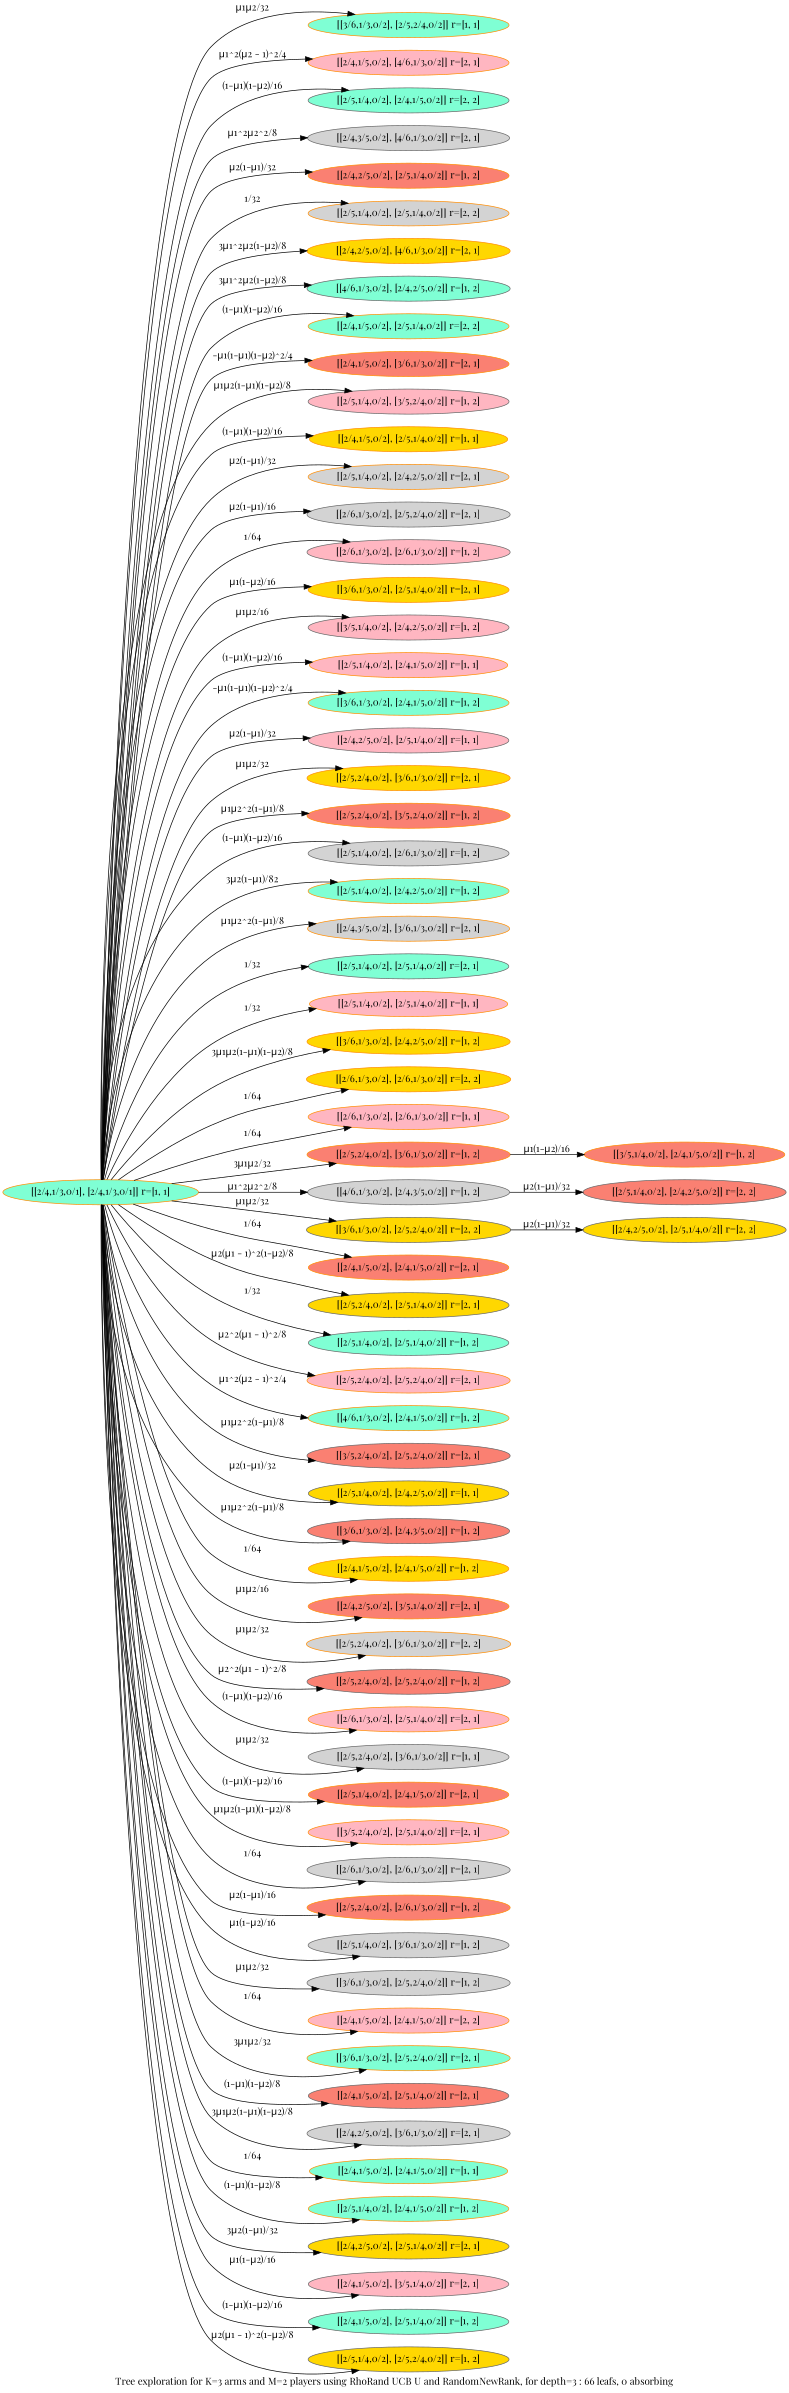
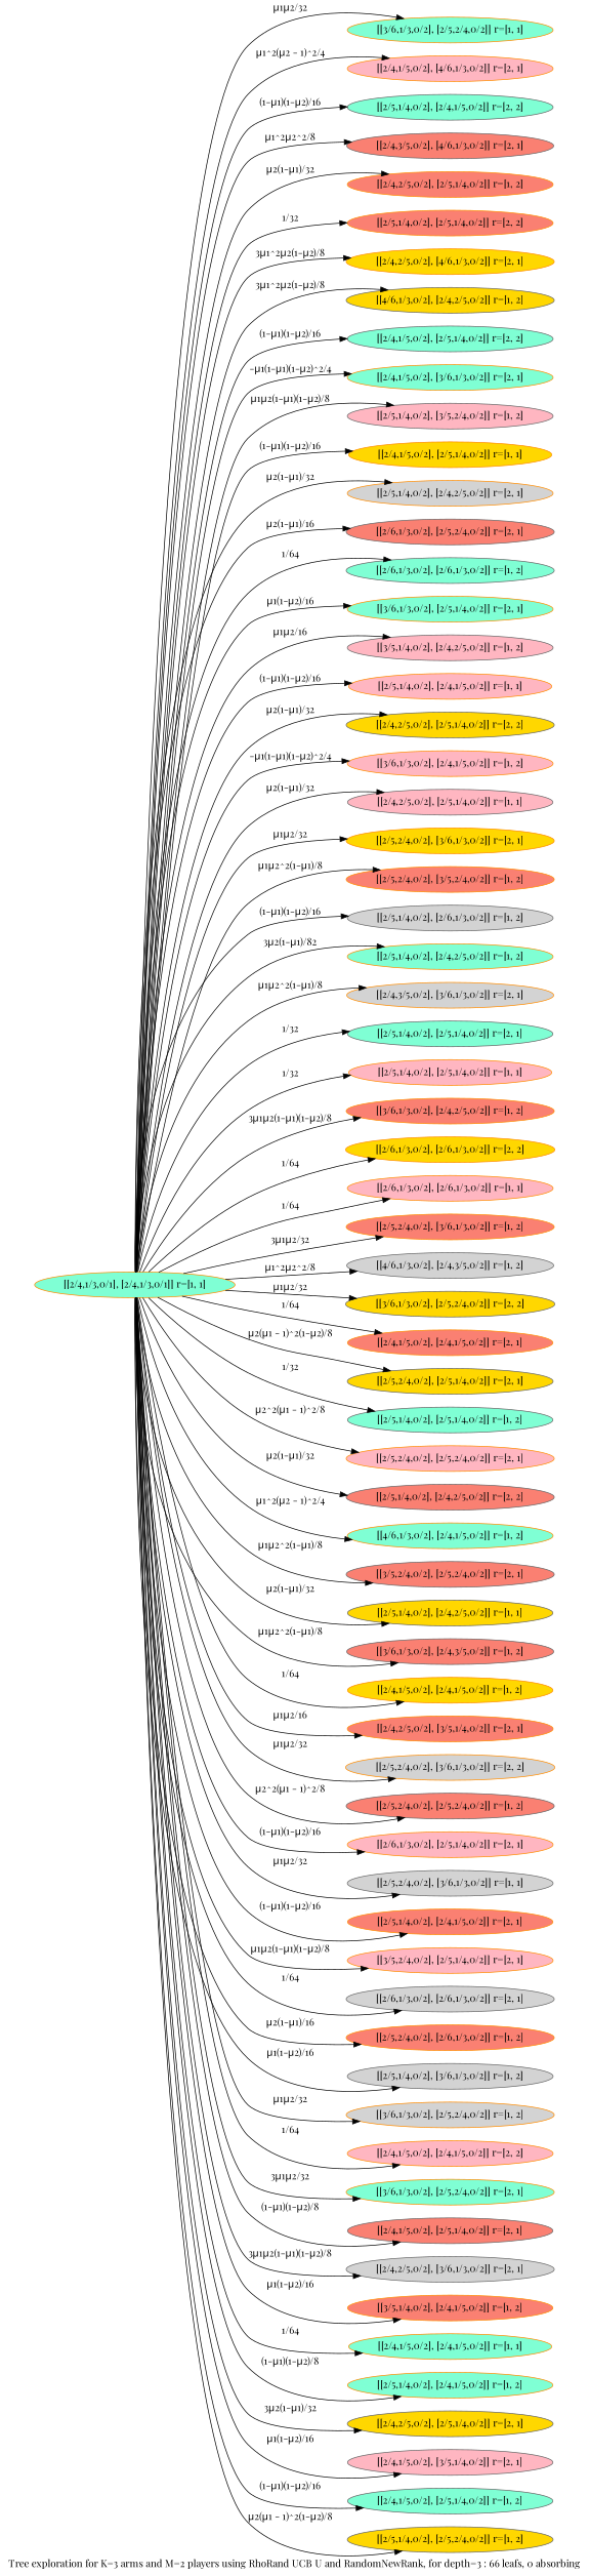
  digraph {
    fontname="Playfair Display"
    label="Tree exploration for K=3 arms and M=2 players using RhoRand UCB U and RandomNewRank, for depth=3 : 66 leafs, 0 absorbing"
    rankdir=LR
    node [color=darkorange fillcolor=aquamarine fontname="Playfair Display" style=filled]
    edge [color=black fontname="Playfair Display"]
    n1 [label="[[2/4,1/3,0/1], [2/4,1/3,0/1]] r=[1, 1]"]
    n2 [label="[[3/6,1/3,0/2], [2/5,2/4,0/2]] r=[1, 1]"]
    n3 [fillcolor=lightpink label="[[2/4,1/5,0/2], [4/6,1/3,0/2]] r=[2, 1]"]
    n4 [color=gray40 label="[[2/5,1/4,0/2], [2/4,1/5,0/2]] r=[2, 2]"]
-   n5 [color=gray40 fillcolor=lightgrey label="[[2/4,3/5,0/2], [4/6,1/3,0/2]] r=[2, 1]"]
+   n5 [color=gray40 fillcolor=salmon label="[[2/4,3/5,0/2], [4/6,1/3,0/2]] r=[2, 1]"]
    n6 [fillcolor=salmon label="[[2/4,2/5,0/2], [2/5,1/4,0/2]] r=[1, 2]"]
-   n7 [fillcolor=lightgrey label="[[2/5,1/4,0/2], [2/5,1/4,0/2]] r=[2, 2]"]
+   n7 [fillcolor=salmon label="[[2/5,1/4,0/2], [2/5,1/4,0/2]] r=[2, 2]"]
    n8 [fillcolor=gold label="[[2/4,2/5,0/2], [4/6,1/3,0/2]] r=[2, 1]"]
-   n9 [color=gray40 label="[[4/6,1/3,0/2], [2/4,2/5,0/2]] r=[1, 2]"]
-   n10 [label="[[2/4,1/5,0/2], [2/5,1/4,0/2]] r=[2, 2]"]
-   n11 [fillcolor=salmon label="[[2/4,1/5,0/2], [3/6,1/3,0/2]] r=[2, 1]"]
+   n9 [color=gray40 fillcolor=gold label="[[4/6,1/3,0/2], [2/4,2/5,0/2]] r=[1, 2]"]
+   n10 [color=gray40 label="[[2/4,1/5,0/2], [2/5,1/4,0/2]] r=[2, 2]"]
+   n11 [label="[[2/4,1/5,0/2], [3/6,1/3,0/2]] r=[2, 1]"]
    n12 [color=gray40 fillcolor=lightpink label="[[2/5,1/4,0/2], [3/5,2/4,0/2]] r=[1, 2]"]
    n13 [fillcolor=gold label="[[2/4,1/5,0/2], [2/5,1/4,0/2]] r=[1, 1]"]
    n14 [fillcolor=lightgrey label="[[2/5,1/4,0/2], [2/4,2/5,0/2]] r=[2, 1]"]
-   n15 [color=gray40 fillcolor=lightgrey label="[[2/6,1/3,0/2], [2/5,2/4,0/2]] r=[2, 1]"]
-   n16 [color=gray40 fillcolor=lightpink label="[[2/6,1/3,0/2], [2/6,1/3,0/2]] r=[1, 2]"]
-   n17 [fillcolor=gold label="[[3/6,1/3,0/2], [2/5,1/4,0/2]] r=[2, 1]"]
+   n15 [color=gray40 fillcolor=salmon label="[[2/6,1/3,0/2], [2/5,2/4,0/2]] r=[2, 1]"]
+   n16 [color=gray40 label="[[2/6,1/3,0/2], [2/6,1/3,0/2]] r=[1, 2]"]
+   n17 [label="[[3/6,1/3,0/2], [2/5,1/4,0/2]] r=[2, 1]"]
    n18 [color=gray40 fillcolor=lightpink label="[[3/5,1/4,0/2], [2/4,2/5,0/2]] r=[1, 2]"]
    n19 [fillcolor=lightpink label="[[2/5,1/4,0/2], [2/4,1/5,0/2]] r=[1, 1]"]
    n20 [color=gray40 fillcolor=gold label="[[2/4,2/5,0/2], [2/5,1/4,0/2]] r=[2, 2]"]
-   n21 [label="[[3/6,1/3,0/2], [2/4,1/5,0/2]] r=[1, 2]"]
+   n21 [fillcolor=lightpink label="[[3/6,1/3,0/2], [2/4,1/5,0/2]] r=[1, 2]"]
    n22 [color=gray40 fillcolor=lightpink label="[[2/4,2/5,0/2], [2/5,1/4,0/2]] r=[1, 1]"]
    n23 [fillcolor=gold label="[[2/5,2/4,0/2], [3/6,1/3,0/2]] r=[2, 1]"]
    n24 [fillcolor=salmon label="[[2/5,2/4,0/2], [3/5,2/4,0/2]] r=[1, 2]"]
    n25 [color=gray40 fillcolor=lightgrey label="[[2/5,1/4,0/2], [2/6,1/3,0/2]] r=[1, 2]"]
    n26 [label="[[2/5,1/4,0/2], [2/4,2/5,0/2]] r=[1, 2]"]
    n27 [fillcolor=lightgrey label="[[2/4,3/5,0/2], [3/6,1/3,0/2]] r=[2, 1]"]
    n28 [color=gray40 label="[[2/5,1/4,0/2], [2/5,1/4,0/2]] r=[2, 1]"]
    n29 [fillcolor=lightpink label="[[2/5,1/4,0/2], [2/5,1/4,0/2]] r=[1, 1]"]
-   n30 [fillcolor=gold label="[[3/6,1/3,0/2], [2/4,2/5,0/2]] r=[1, 2]"]
+   n30 [fillcolor=salmon label="[[3/6,1/3,0/2], [2/4,2/5,0/2]] r=[1, 2]"]
    n31 [fillcolor=gold label="[[2/6,1/3,0/2], [2/6,1/3,0/2]] r=[2, 2]"]
    n32 [fillcolor=lightpink label="[[2/6,1/3,0/2], [2/6,1/3,0/2]] r=[1, 1]"]
    n33 [fillcolor=salmon label="[[2/5,2/4,0/2], [3/6,1/3,0/2]] r=[1, 2]"]
    n34 [color=gray40 fillcolor=lightgrey label="[[4/6,1/3,0/2], [2/4,3/5,0/2]] r=[1, 2]"]
    n35 [color=gray40 fillcolor=gold label="[[3/6,1/3,0/2], [2/5,2/4,0/2]] r=[2, 2]"]
    n36 [fillcolor=salmon label="[[2/4,1/5,0/2], [2/4,1/5,0/2]] r=[2, 1]"]
    n37 [color=gray40 fillcolor=gold label="[[2/5,2/4,0/2], [2/5,1/4,0/2]] r=[2, 1]"]
    n38 [color=gray40 label="[[2/5,1/4,0/2], [2/5,1/4,0/2]] r=[1, 2]"]
    n39 [fillcolor=lightpink label="[[2/5,2/4,0/2], [2/5,2/4,0/2]] r=[2, 1]"]
    n40 [color=gray40 fillcolor=salmon label="[[2/5,1/4,0/2], [2/4,2/5,0/2]] r=[2, 2]"]
    n41 [label="[[4/6,1/3,0/2], [2/4,1/5,0/2]] r=[1, 2]"]
    n42 [color=gray40 fillcolor=salmon label="[[3/5,2/4,0/2], [2/5,2/4,0/2]] r=[2, 1]"]
    n43 [color=gray40 fillcolor=gold label="[[2/5,1/4,0/2], [2/4,2/5,0/2]] r=[1, 1]"]
    n44 [color=gray40 fillcolor=salmon label="[[3/6,1/3,0/2], [2/4,3/5,0/2]] r=[1, 2]"]
    n45 [fillcolor=gold label="[[2/4,1/5,0/2], [2/4,1/5,0/2]] r=[1, 2]"]
    n46 [fillcolor=salmon label="[[2/4,2/5,0/2], [3/5,1/4,0/2]] r=[2, 1]"]
    n47 [fillcolor=lightgrey label="[[2/5,2/4,0/2], [3/6,1/3,0/2]] r=[2, 2]"]
    n48 [color=gray40 fillcolor=salmon label="[[2/5,2/4,0/2], [2/5,2/4,0/2]] r=[1, 2]"]
    n49 [fillcolor=lightpink label="[[2/6,1/3,0/2], [2/5,1/4,0/2]] r=[2, 1]"]
    n50 [color=gray40 fillcolor=lightgrey label="[[2/5,2/4,0/2], [3/6,1/3,0/2]] r=[1, 1]"]
    n51 [fillcolor=salmon label="[[2/5,1/4,0/2], [2/4,1/5,0/2]] r=[2, 1]"]
    n52 [fillcolor=lightpink label="[[3/5,2/4,0/2], [2/5,1/4,0/2]] r=[2, 1]"]
    n53 [color=gray40 fillcolor=lightgrey label="[[2/6,1/3,0/2], [2/6,1/3,0/2]] r=[2, 1]"]
    n54 [fillcolor=salmon label="[[2/5,2/4,0/2], [2/6,1/3,0/2]] r=[1, 2]"]
    n55 [color=gray40 fillcolor=lightgrey label="[[2/5,1/4,0/2], [3/6,1/3,0/2]] r=[1, 2]"]
-   n56 [color=gray40 fillcolor=lightgrey label="[[3/6,1/3,0/2], [2/5,2/4,0/2]] r=[1, 2]"]
+   n56 [fillcolor=lightgrey label="[[3/6,1/3,0/2], [2/5,2/4,0/2]] r=[1, 2]"]
    n57 [fillcolor=lightpink label="[[2/4,1/5,0/2], [2/4,1/5,0/2]] r=[2, 2]"]
    n58 [label="[[3/6,1/3,0/2], [2/5,2/4,0/2]] r=[2, 1]"]
    n59 [color=gray40 fillcolor=salmon label="[[2/4,1/5,0/2], [2/5,1/4,0/2]] r=[2, 1]"]
    n60 [color=gray40 fillcolor=lightgrey label="[[2/4,2/5,0/2], [3/6,1/3,0/2]] r=[2, 1]"]
    n61 [fillcolor=salmon label="[[3/5,1/4,0/2], [2/4,1/5,0/2]] r=[1, 2]"]
    n62 [label="[[2/4,1/5,0/2], [2/4,1/5,0/2]] r=[1, 1]"]
    n63 [label="[[2/5,1/4,0/2], [2/4,1/5,0/2]] r=[1, 2]"]
    n64 [color=gray40 fillcolor=gold label="[[2/4,2/5,0/2], [2/5,1/4,0/2]] r=[2, 1]"]
    n65 [color=gray40 fillcolor=lightpink label="[[2/4,1/5,0/2], [3/5,1/4,0/2]] r=[2, 1]"]
    n66 [color=gray40 label="[[2/4,1/5,0/2], [2/5,1/4,0/2]] r=[1, 2]"]
    n67 [color=gray40 fillcolor=gold label="[[2/5,1/4,0/2], [2/5,2/4,0/2]] r=[1, 2]"]
    n1 -> n2 [label="µ1µ2/32"]
    n1 -> n3 [label="µ1^2(µ2 - 1)^2/4"]
    n1 -> n4 [label="(1-µ1)(1-µ2)/16"]
    n1 -> n5 [label="µ1^2µ2^2/8"]
    n1 -> n6 [label="µ2(1-µ1)/32"]
    n1 -> n7 [label="1/32"]
    n1 -> n8 [label="3µ1^2µ2(1-µ2)/8"]
    n1 -> n9 [label="3µ1^2µ2(1-µ2)/8"]
    n1 -> n10 [label="(1-µ1)(1-µ2)/16"]
    n1 -> n11 [label="-µ1(1-µ1)(1-µ2)^2/4"]
    n1 -> n12 [label="µ1µ2(1-µ1)(1-µ2)/8"]
    n1 -> n13 [label="(1-µ1)(1-µ2)/16"]
    n1 -> n14 [label="µ2(1-µ1)/32"]
    n1 -> n15 [label="µ2(1-µ1)/16"]
    n1 -> n16 [label="1/64"]
    n1 -> n17 [label="µ1(1-µ2)/16"]
    n1 -> n18 [label="µ1µ2/16"]
    n1 -> n19 [label="(1-µ1)(1-µ2)/16"]
-   n35 -> n20 [label="µ2(1-µ1)/32"]
+   n1 -> n20 [label="µ2(1-µ1)/32"]
    n1 -> n21 [label="-µ1(1-µ1)(1-µ2)^2/4"]
    n1 -> n22 [label="µ2(1-µ1)/32"]
    n1 -> n23 [label="µ1µ2/32"]
    n1 -> n24 [label="µ1µ2^2(1-µ1)/8"]
    n1 -> n25 [label="(1-µ1)(1-µ2)/16"]
    n1 -> n26 [label="3µ2(1-µ1)/82"]
    n1 -> n27 [label="µ1µ2^2(1-µ1)/8"]
    n1 -> n28 [label="1/32"]
    n1 -> n29 [label="1/32"]
    n1 -> n30 [label="3µ1µ2(1-µ1)(1-µ2)/8"]
    n1 -> n31 [label="1/64"]
    n1 -> n32 [label="1/64"]
    n1 -> n33 [label="3µ1µ2/32"]
    n1 -> n34 [label="µ1^2µ2^2/8"]
    n1 -> n35 [label="µ1µ2/32"]
    n1 -> n36 [label="1/64"]
    n1 -> n37 [label="µ2(µ1 - 1)^2(1-µ2)/8"]
    n1 -> n38 [label="1/32"]
    n1 -> n39 [label="µ2^2(µ1 - 1)^2/8"]
-   n34 -> n40 [label="µ2(1-µ1)/32"]
+   n1 -> n40 [label="µ2(1-µ1)/32"]
    n1 -> n41 [label="µ1^2(µ2 - 1)^2/4"]
    n1 -> n42 [label="µ1µ2^2(1-µ1)/8"]
    n1 -> n43 [label="µ2(1-µ1)/32"]
    n1 -> n44 [label="µ1µ2^2(1-µ1)/8"]
    n1 -> n45 [label="1/64"]
    n1 -> n46 [label="µ1µ2/16"]
    n1 -> n47 [label="µ1µ2/32"]
    n1 -> n48 [label="µ2^2(µ1 - 1)^2/8"]
    n1 -> n49 [label="(1-µ1)(1-µ2)/16"]
    n1 -> n50 [label="µ1µ2/32"]
    n1 -> n51 [label="(1-µ1)(1-µ2)/16"]
    n1 -> n52 [label="µ1µ2(1-µ1)(1-µ2)/8"]
    n1 -> n53 [label="1/64"]
    n1 -> n54 [label="µ2(1-µ1)/16"]
    n1 -> n55 [label="µ1(1-µ2)/16"]
    n1 -> n56 [label="µ1µ2/32"]
    n1 -> n57 [label="1/64"]
    n1 -> n58 [label="3µ1µ2/32"]
    n1 -> n59 [label="(1-µ1)(1-µ2)/8"]
    n1 -> n60 [label="3µ1µ2(1-µ1)(1-µ2)/8"]
-   n33 -> n61 [label="µ1(1-µ2)/16"]
+   n1 -> n61 [label="µ1(1-µ2)/16"]
    n1 -> n62 [label="1/64"]
    n1 -> n63 [label="(1-µ1)(1-µ2)/8"]
    n1 -> n64 [label="3µ2(1-µ1)/32"]
    n1 -> n65 [label="µ1(1-µ2)/16"]
    n1 -> n66 [label="(1-µ1)(1-µ2)/16"]
    n1 -> n67 [label="µ2(µ1 - 1)^2(1-µ2)/8"]
  }
